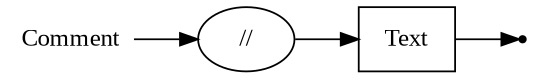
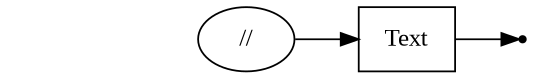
  digraph {
    rankdir=LR
    fontname="Liberation Serif"
    node [fontname="Liberation Serif"]
    edge [fontname="Liberation Serif"]
-   n1 [label=Comment shape=plaintext]
    n2 [label="//" shape=oval]
    end [shape=point]
    n4 [label=Text shape=box]
-   n1 -> n2
    n2 -> n4
    n4 -> end
  }
